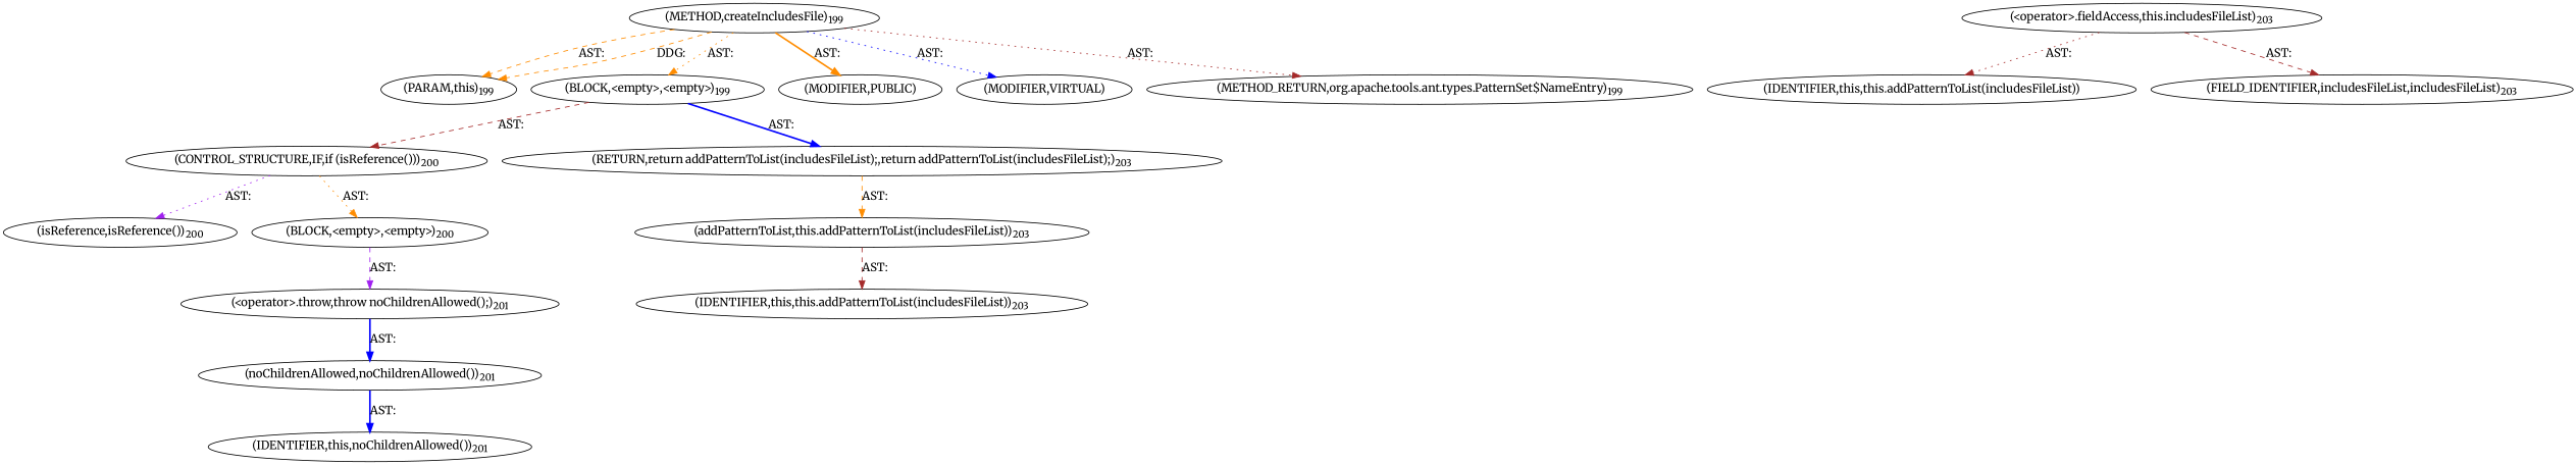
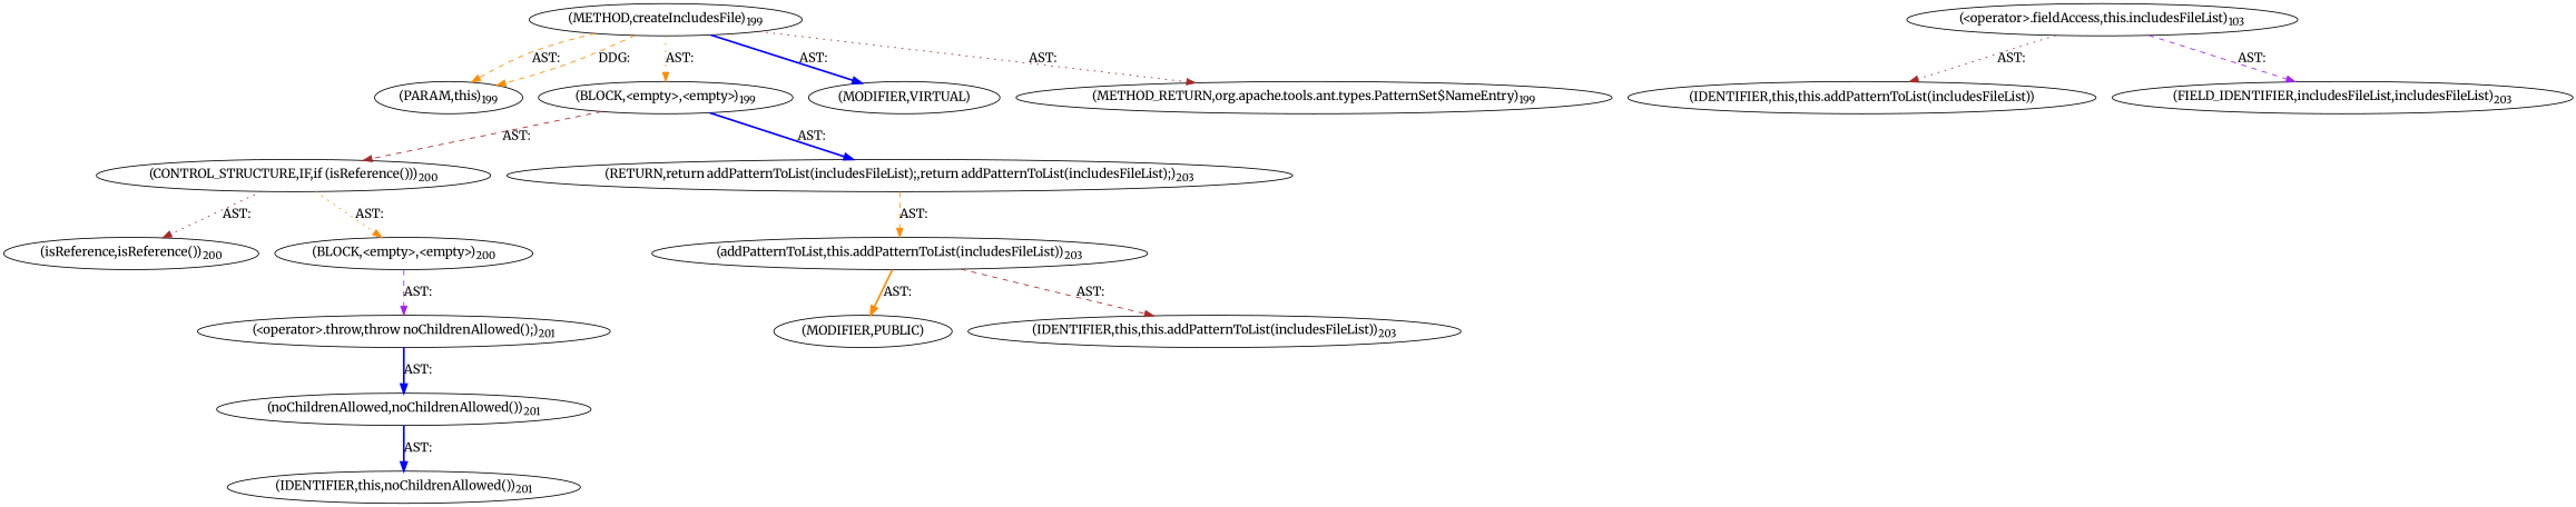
  digraph {
    fontname=Merriweather
    node [fontname=Merriweather]
    edge [color=darkorange fontname=Merriweather style=dashed]
    n1 [label=<(METHOD,createIncludesFile)<SUB>199</SUB>>]
    n2 [label=<(PARAM,this)<SUB>199</SUB>>]
    n3 [label=<(BLOCK,&lt;empty&gt;,&lt;empty&gt;)<SUB>199</SUB>>]
    n4 [label=<(MODIFIER,PUBLIC)>]
    n5 [label=<(MODIFIER,VIRTUAL)>]
    n6 [label=<(METHOD_RETURN,org.apache.tools.ant.types.PatternSet$NameEntry)<SUB>199</SUB>>]
    n7 [label=<(CONTROL_STRUCTURE,IF,if (isReference()))<SUB>200</SUB>>]
    n8 [label=<(RETURN,return addPatternToList(includesFileList);,return addPatternToList(includesFileList);)<SUB>203</SUB>>]
    n9 [label=<(isReference,isReference())<SUB>200</SUB>>]
    n10 [label=<(BLOCK,&lt;empty&gt;,&lt;empty&gt;)<SUB>200</SUB>>]
    n11 [label=<(addPatternToList,this.addPatternToList(includesFileList))<SUB>203</SUB>>]
    n12 [label=<(&lt;operator&gt;.throw,throw noChildrenAllowed();)<SUB>201</SUB>>]
    n13 [label=<(noChildrenAllowed,noChildrenAllowed())<SUB>201</SUB>>]
    n14 [label=<(IDENTIFIER,this,noChildrenAllowed())<SUB>201</SUB>>]
    n15 [label=<(IDENTIFIER,this,this.addPatternToList(includesFileList))<SUB>203</SUB>>]
-   n16 [label=<(&lt;operator&gt;.fieldAccess,this.includesFileList)<SUB>203</SUB>>]
+   n16 [label=<(&lt;operator&gt;.fieldAccess,this.includesFileList)<SUB>103</SUB>>]
    n17 [label=<(IDENTIFIER,this,this.addPatternToList(includesFileList))>]
    n18 [label=<(FIELD_IDENTIFIER,includesFileList,includesFileList)<SUB>203</SUB>>]
    n1 -> n2 [label="AST: "]
    n1 -> n2 [label="DDG: "]
    n1 -> n3 [label="AST: " style=dotted]
-   n1 -> n4 [label="AST: " style=bold]
-   n1 -> n5 [color=blue label="AST: " style=dotted]
+   n11 -> n4 [label="AST: " style=bold]
+   n1 -> n5 [color=blue label="AST: " style=bold]
    n1 -> n6 [color=brown label="AST: " style=dotted]
    n3 -> n7 [color=brown label="AST: "]
    n3 -> n8 [color=blue label="AST: " style=bold]
-   n7 -> n9 [color=purple label="AST: " style=dotted]
+   n7 -> n9 [color=brown label="AST: " style=dotted]
    n7 -> n10 [label="AST: " style=dotted]
    n8 -> n11 [label="AST: "]
    n10 -> n12 [color=purple label="AST: "]
    n11 -> n15 [color=brown label="AST: "]
    n12 -> n13 [color=blue label="AST: " style=bold]
    n13 -> n14 [color=blue label="AST: " style=bold]
    n16 -> n17 [color=brown label="AST: " style=dotted]
-   n16 -> n18 [color=brown label="AST: "]
+   n16 -> n18 [color=purple label="AST: "]
  }
